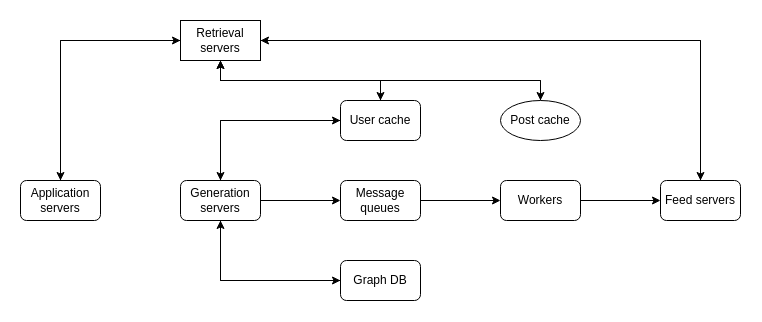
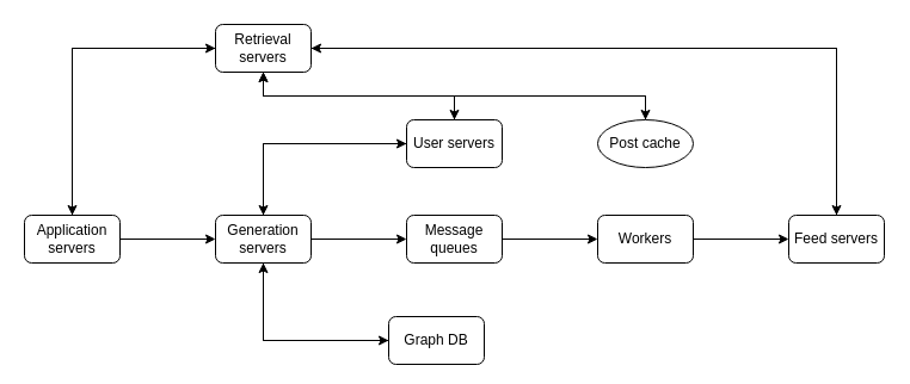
  <mxCell id="0" />
  <mxCell id="1" parent="0" />
  <mxCell id="2" style="edgeStyle=orthogonalEdgeStyle;rounded=0;orthogonalLoop=1;jettySize=auto;html=1;exitX=0.5;exitY=0;exitDx=0;exitDy=0;entryX=0;entryY=0.5;entryDx=0;entryDy=0;" edge="1" parent="1" source="4" target="19"><mxGeometry relative="1" as="geometry" /></mxCell>
+ <mxCell id="3" style="edgeStyle=orthogonalEdgeStyle;rounded=0;orthogonalLoop=1;jettySize=auto;html=1;exitX=1;exitY=0.5;exitDx=0;exitDy=0;" edge="1" parent="1" source="4" target="8"><mxGeometry relative="1" as="geometry" /></mxCell>
  <mxCell id="4" value="Application servers" style="rounded=1;whiteSpace=wrap;html=1;" parent="1" vertex="1"><mxGeometry x="20" y="180" width="80" height="40" as="geometry" /></mxCell>
  <mxCell id="5" style="edgeStyle=orthogonalEdgeStyle;rounded=0;orthogonalLoop=1;jettySize=auto;html=1;exitX=1;exitY=0.5;exitDx=0;exitDy=0;entryX=0;entryY=0.5;entryDx=0;entryDy=0;" parent="1" source="8" target="10" edge="1"><mxGeometry relative="1" as="geometry" /></mxCell>
  <mxCell id="6" style="edgeStyle=orthogonalEdgeStyle;rounded=0;orthogonalLoop=1;jettySize=auto;html=1;exitX=0.5;exitY=0;exitDx=0;exitDy=0;entryX=0;entryY=0.5;entryDx=0;entryDy=0;" edge="1" parent="1" source="8" target="24"><mxGeometry relative="1" as="geometry" /></mxCell>
  <mxCell id="7" style="edgeStyle=orthogonalEdgeStyle;rounded=0;orthogonalLoop=1;jettySize=auto;html=1;exitX=0.5;exitY=1;exitDx=0;exitDy=0;entryX=0;entryY=0.5;entryDx=0;entryDy=0;" edge="1" parent="1" source="8" target="26"><mxGeometry relative="1" as="geometry" /></mxCell>
  <mxCell id="8" value="Generation servers" style="rounded=1;whiteSpace=wrap;html=1;" parent="1" vertex="1"><mxGeometry x="180" y="180" width="80" height="40" as="geometry" /></mxCell>
  <mxCell id="9" style="edgeStyle=orthogonalEdgeStyle;rounded=0;orthogonalLoop=1;jettySize=auto;html=1;exitX=1;exitY=0.5;exitDx=0;exitDy=0;entryX=0;entryY=0.5;entryDx=0;entryDy=0;" parent="1" source="10" target="12" edge="1"><mxGeometry relative="1" as="geometry" /></mxCell>
  <mxCell id="10" value="Message queues" style="rounded=1;whiteSpace=wrap;html=1;" parent="1" vertex="1"><mxGeometry x="340" y="180" width="80" height="40" as="geometry" /></mxCell>
  <mxCell id="11" style="edgeStyle=orthogonalEdgeStyle;rounded=0;orthogonalLoop=1;jettySize=auto;html=1;exitX=1;exitY=0.5;exitDx=0;exitDy=0;entryX=0;entryY=0.5;entryDx=0;entryDy=0;" parent="1" source="12" target="14" edge="1"><mxGeometry relative="1" as="geometry" /></mxCell>
  <mxCell id="12" value="Workers" style="rounded=1;whiteSpace=wrap;html=1;" parent="1" vertex="1"><mxGeometry x="500" y="180" width="80" height="40" as="geometry" /></mxCell>
  <mxCell id="13" style="edgeStyle=orthogonalEdgeStyle;rounded=0;orthogonalLoop=1;jettySize=auto;html=1;exitX=0.5;exitY=0;exitDx=0;exitDy=0;entryX=1;entryY=0.5;entryDx=0;entryDy=0;" edge="1" parent="1" source="14" target="19"><mxGeometry relative="1" as="geometry" /></mxCell>
  <mxCell id="14" value="Feed servers" style="rounded=1;whiteSpace=wrap;html=1;" parent="1" vertex="1"><mxGeometry x="660" y="180" width="80" height="40" as="geometry" /></mxCell>
  <mxCell id="15" style="edgeStyle=orthogonalEdgeStyle;rounded=0;orthogonalLoop=1;jettySize=auto;html=1;exitX=1;exitY=0.5;exitDx=0;exitDy=0;" edge="1" parent="1" source="19" target="14"><mxGeometry relative="1" as="geometry" /></mxCell>
  <mxCell id="16" style="edgeStyle=orthogonalEdgeStyle;rounded=0;orthogonalLoop=1;jettySize=auto;html=1;exitX=0;exitY=0.5;exitDx=0;exitDy=0;" edge="1" parent="1" source="19" target="4"><mxGeometry relative="1" as="geometry" /></mxCell>
  <mxCell id="17" style="edgeStyle=orthogonalEdgeStyle;rounded=0;orthogonalLoop=1;jettySize=auto;html=1;exitX=0.5;exitY=1;exitDx=0;exitDy=0;entryX=0.5;entryY=0;entryDx=0;entryDy=0;" edge="1" parent="1" source="19" target="24"><mxGeometry relative="1" as="geometry" /></mxCell>
  <mxCell id="18" style="edgeStyle=orthogonalEdgeStyle;rounded=0;orthogonalLoop=1;jettySize=auto;html=1;exitX=0.5;exitY=1;exitDx=0;exitDy=0;entryX=0.5;entryY=0;entryDx=0;entryDy=0;" edge="1" parent="1" source="19" target="21"><mxGeometry relative="1" as="geometry" /></mxCell>
- <mxCell id="19" value="Retrieval servers" style="whiteSpace=wrap;html=1;rounded=0;" parent="1" vertex="1"><mxGeometry x="180" width="80" height="40" as="geometry" y="20" /></mxCell>
+ <mxCell id="19" value="Retrieval servers" style="rounded=1;whiteSpace=wrap;html=1;" parent="1" vertex="1"><mxGeometry x="180" width="80" height="40" as="geometry" y="20" /></mxCell>
  <mxCell id="20" style="edgeStyle=orthogonalEdgeStyle;rounded=0;orthogonalLoop=1;jettySize=auto;html=1;exitX=0.5;exitY=0;exitDx=0;exitDy=0;entryX=0.5;entryY=1;entryDx=0;entryDy=0;" edge="1" parent="1" source="21" target="19"><mxGeometry relative="1" as="geometry" /></mxCell>
  <mxCell id="21" value="Post cache" style="ellipse;whiteSpace=wrap;html=1;" vertex="1" parent="1"><mxGeometry x="500" y="100" width="80" height="40" as="geometry" /></mxCell>
  <mxCell id="22" style="edgeStyle=orthogonalEdgeStyle;rounded=0;orthogonalLoop=1;jettySize=auto;html=1;exitX=0;exitY=0.5;exitDx=0;exitDy=0;entryX=0.5;entryY=0;entryDx=0;entryDy=0;" edge="1" parent="1" source="24" target="8"><mxGeometry relative="1" as="geometry" /></mxCell>
  <mxCell id="23" style="edgeStyle=orthogonalEdgeStyle;rounded=0;orthogonalLoop=1;jettySize=auto;html=1;exitX=0.5;exitY=0;exitDx=0;exitDy=0;" edge="1" parent="1" source="24" target="19"><mxGeometry relative="1" as="geometry" /></mxCell>
- <mxCell id="24" value="User cache" style="rounded=1;whiteSpace=wrap;html=1;" vertex="1" parent="1"><mxGeometry x="340" y="100" width="80" height="40" as="geometry" /></mxCell>
+ <mxCell id="24" value="User servers" style="rounded=1;whiteSpace=wrap;html=1;" vertex="1" parent="1"><mxGeometry x="340" y="100" width="80" height="40" as="geometry" /></mxCell>
  <mxCell id="25" style="edgeStyle=orthogonalEdgeStyle;rounded=0;orthogonalLoop=1;jettySize=auto;html=1;exitX=0;exitY=0.5;exitDx=0;exitDy=0;entryX=0.5;entryY=1;entryDx=0;entryDy=0;" edge="1" parent="1" source="26" target="8"><mxGeometry relative="1" as="geometry" /></mxCell>
- <mxCell id="26" value="Graph DB" style="rounded=1;whiteSpace=wrap;html=1;" vertex="1" parent="1"><mxGeometry x="340" y="260" width="80" height="40" as="geometry" /></mxCell>
+ <mxCell id="26" value="Graph DB" style="rounded=1;whiteSpace=wrap;html=1;" vertex="1" parent="1"><mxGeometry x="325" y="265" width="80" height="40" as="geometry" /></mxCell>
